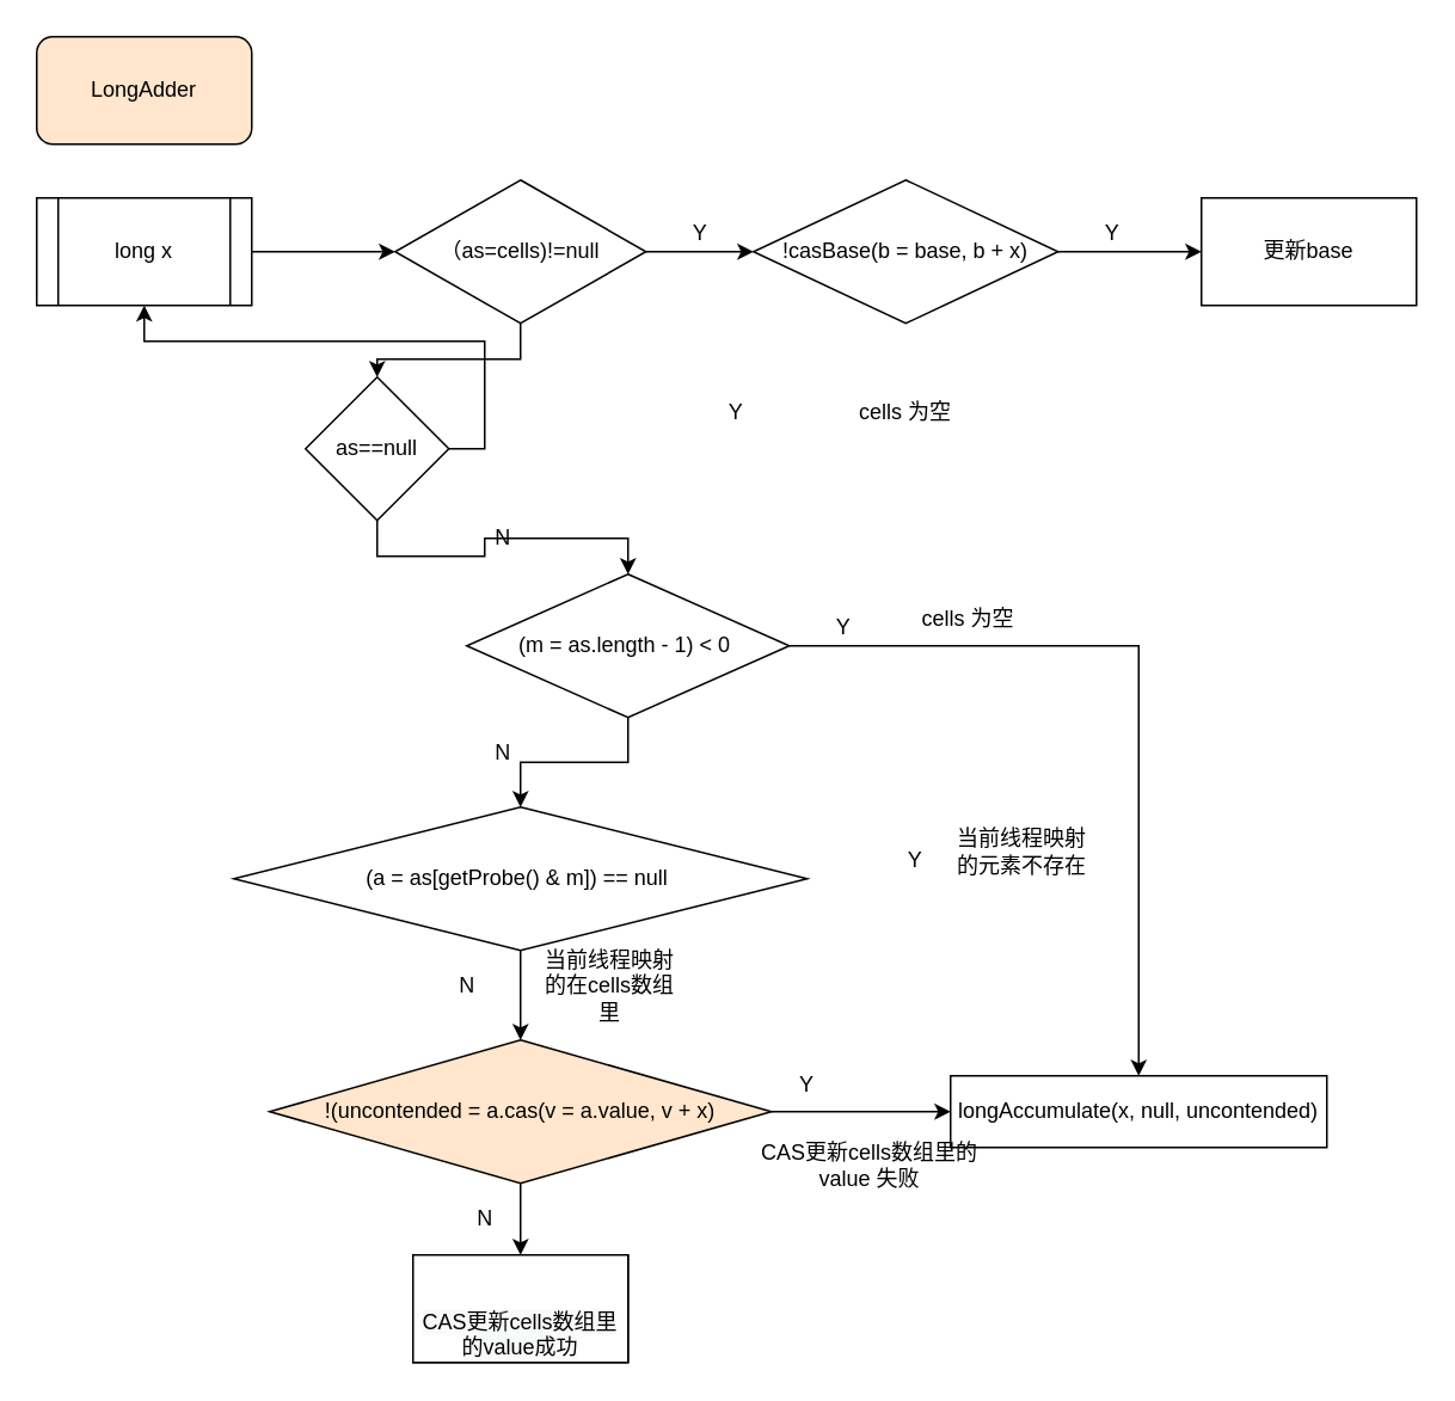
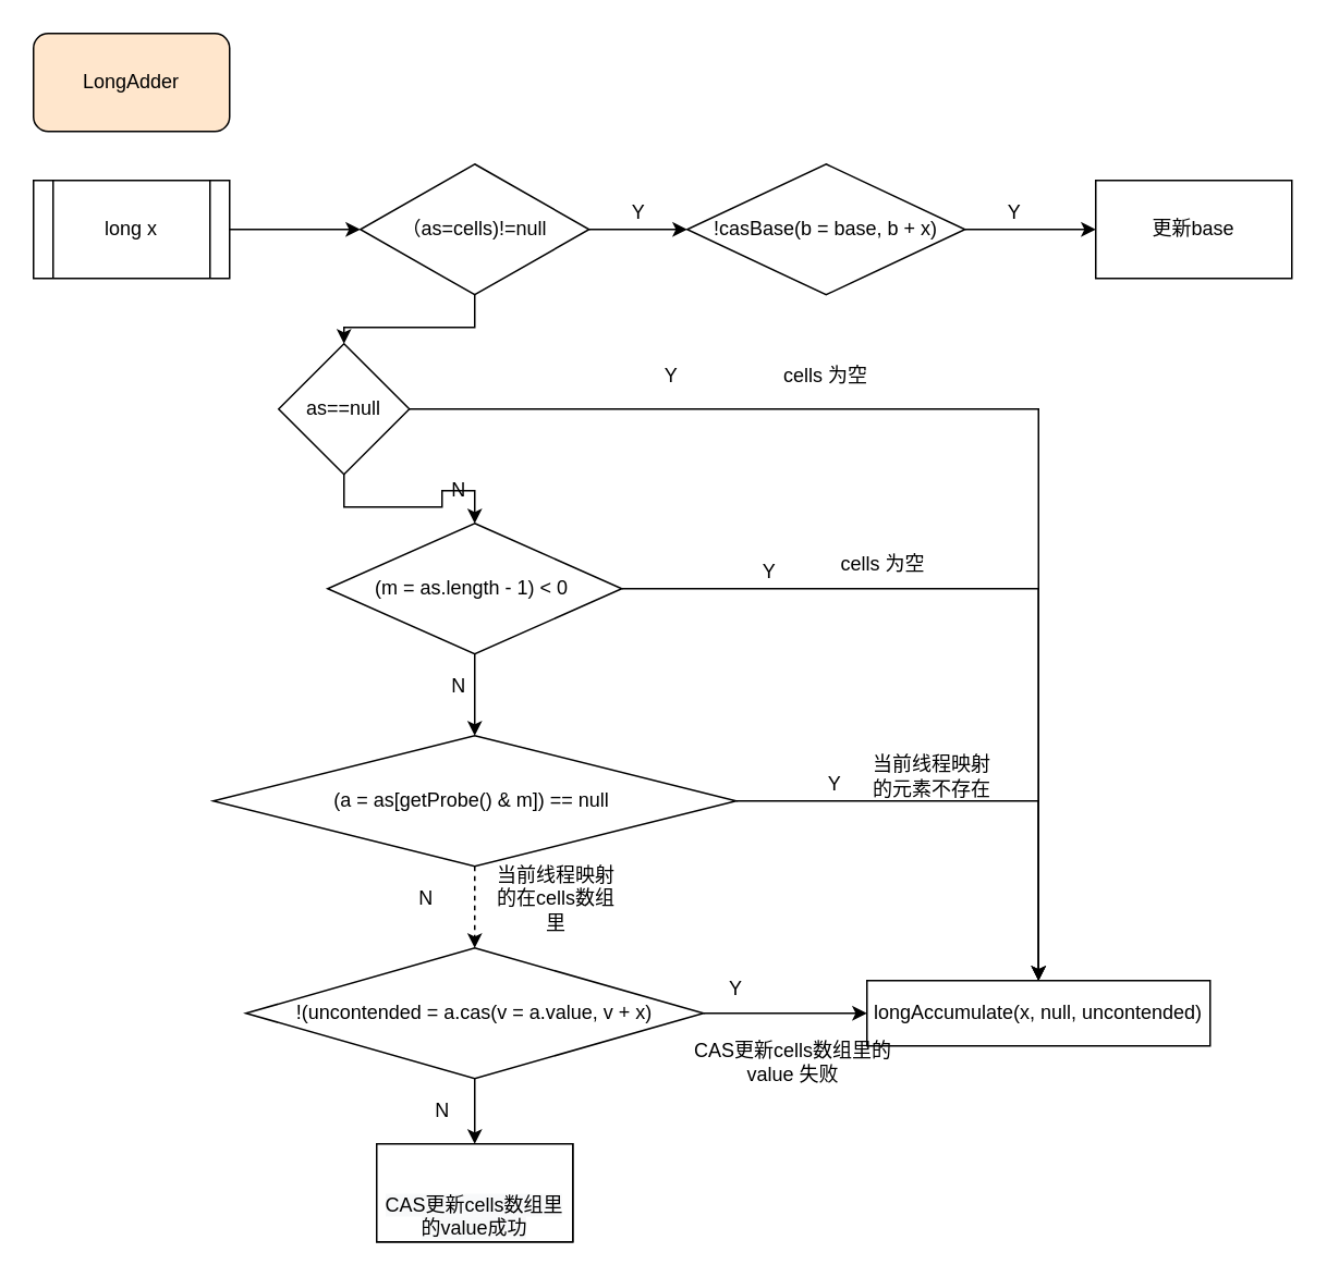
  <mxCell id="0" />
  <mxCell id="1" parent="0" />
  <mxCell id="2" value="LongAdder" style="rounded=1;whiteSpace=wrap;html=1;fillColor=#ffe6cc;" vertex="1" parent="1"><mxGeometry x="20" y="20" width="120" height="60" as="geometry" /></mxCell>
  <mxCell id="3" style="edgeStyle=orthogonalEdgeStyle;rounded=0;orthogonalLoop=1;jettySize=auto;html=1;exitX=1;exitY=0.5;exitDx=0;exitDy=0;" edge="1" parent="1" source="4"><mxGeometry relative="1" as="geometry"><mxPoint x="220" y="140" as="targetPoint" /></mxGeometry></mxCell>
  <mxCell id="4" value="long x" style="shape=process;whiteSpace=wrap;html=1;backgroundOutline=1;" vertex="1" parent="1"><mxGeometry x="20" y="110" width="120" height="60" as="geometry" /></mxCell>
  <mxCell id="5" style="edgeStyle=orthogonalEdgeStyle;rounded=0;orthogonalLoop=1;jettySize=auto;html=1;exitX=1;exitY=0.5;exitDx=0;exitDy=0;" edge="1" parent="1" source="7"><mxGeometry relative="1" as="geometry"><mxPoint x="420" y="140" as="targetPoint" /></mxGeometry></mxCell>
  <mxCell id="6" style="edgeStyle=orthogonalEdgeStyle;rounded=0;orthogonalLoop=1;jettySize=auto;html=1;exitX=0.5;exitY=1;exitDx=0;exitDy=0;" edge="1" parent="1" source="7" target="15"><mxGeometry relative="1" as="geometry" /></mxCell>
  <mxCell id="7" value="（as=cells)!=null" style="rhombus;whiteSpace=wrap;html=1;" vertex="1" parent="1"><mxGeometry x="220" y="100" width="140" height="80" as="geometry" /></mxCell>
  <mxCell id="8" value="Y&lt;br&gt;" style="text;html=1;align=center;verticalAlign=middle;resizable=0;points=[];autosize=1;strokeColor=none;" vertex="1" parent="1"><mxGeometry x="380" y="120" width="20" height="20" as="geometry" /></mxCell>
  <mxCell id="9" style="edgeStyle=orthogonalEdgeStyle;rounded=0;orthogonalLoop=1;jettySize=auto;html=1;" edge="1" parent="1" source="10"><mxGeometry relative="1" as="geometry"><mxPoint x="670" y="140" as="targetPoint" /></mxGeometry></mxCell>
  <mxCell id="10" value="!casBase(b = base, b + x)" style="rhombus;whiteSpace=wrap;html=1;" vertex="1" parent="1"><mxGeometry x="420" y="100" width="170" height="80" as="geometry" /></mxCell>
  <mxCell id="11" value="更新base" style="rounded=0;whiteSpace=wrap;html=1;" vertex="1" parent="1"><mxGeometry x="670" y="110" width="120" height="60" as="geometry" /></mxCell>
  <mxCell id="12" value="Y" style="text;html=1;align=center;verticalAlign=middle;resizable=0;points=[];autosize=1;strokeColor=none;" vertex="1" parent="1"><mxGeometry x="610" y="120" width="20" height="20" as="geometry" /></mxCell>
- <mxCell id="13" style="edgeStyle=orthogonalEdgeStyle;rounded=0;orthogonalLoop=1;jettySize=auto;html=1;exitX=1;exitY=0.5;exitDx=0;exitDy=0;" edge="1" parent="1" source="15" target="4"><mxGeometry relative="1" as="geometry" /></mxCell>
+ <mxCell id="13" style="edgeStyle=orthogonalEdgeStyle;rounded=0;orthogonalLoop=1;jettySize=auto;html=1;exitX=1;exitY=0.5;exitDx=0;exitDy=0;" edge="1" parent="1" source="15" target="25"><mxGeometry relative="1" as="geometry" /></mxCell>
  <mxCell id="14" style="edgeStyle=orthogonalEdgeStyle;rounded=0;orthogonalLoop=1;jettySize=auto;html=1;exitX=0.5;exitY=1;exitDx=0;exitDy=0;" edge="1" parent="1" source="15" target="18"><mxGeometry relative="1" as="geometry" /></mxCell>
  <mxCell id="15" value="as==null" style="rhombus;whiteSpace=wrap;html=1;" vertex="1" parent="1"><mxGeometry x="170" y="210" width="80" height="80" as="geometry" /></mxCell>
  <mxCell id="16" style="edgeStyle=orthogonalEdgeStyle;rounded=0;orthogonalLoop=1;jettySize=auto;html=1;exitX=0.5;exitY=1;exitDx=0;exitDy=0;entryX=0.5;entryY=0;entryDx=0;entryDy=0;" edge="1" parent="1" source="18" target="21"><mxGeometry relative="1" as="geometry" /></mxCell>
  <mxCell id="17" style="edgeStyle=orthogonalEdgeStyle;rounded=0;orthogonalLoop=1;jettySize=auto;html=1;exitX=1;exitY=0.5;exitDx=0;exitDy=0;entryX=0.5;entryY=0;entryDx=0;entryDy=0;" edge="1" parent="1" source="18" target="25"><mxGeometry relative="1" as="geometry" /></mxCell>
- <mxCell id="18" value="(m = as.length - 1) &amp;lt; 0&amp;nbsp;" style="rhombus;whiteSpace=wrap;html=1;" vertex="1" parent="1"><mxGeometry x="260" y="320" width="180" height="80" as="geometry" /></mxCell>
- <mxCell id="19" style="edgeStyle=orthogonalEdgeStyle;rounded=0;orthogonalLoop=1;jettySize=auto;html=1;exitX=0.5;exitY=1;exitDx=0;exitDy=0;entryX=0.5;entryY=0;entryDx=0;entryDy=0;" edge="1" parent="1" source="21" target="24"><mxGeometry relative="1" as="geometry" /></mxCell>
+ <mxCell id="18" value="(m = as.length - 1) &amp;lt; 0&amp;nbsp;" style="rhombus;whiteSpace=wrap;html=1;" vertex="1" parent="1"><mxGeometry x="200" y="320" width="180" height="80" as="geometry" /></mxCell>
+ <mxCell id="19" style="edgeStyle=orthogonalEdgeStyle;rounded=0;orthogonalLoop=1;jettySize=auto;html=1;exitX=0.5;exitY=1;exitDx=0;exitDy=0;entryX=0.5;entryY=0;entryDx=0;entryDy=0;dashed=1;" edge="1" parent="1" source="21" target="24"><mxGeometry relative="1" as="geometry" /></mxCell>
+ <mxCell id="20" style="edgeStyle=orthogonalEdgeStyle;rounded=0;orthogonalLoop=1;jettySize=auto;html=1;exitX=1;exitY=0.5;exitDx=0;exitDy=0;entryX=0.5;entryY=0;entryDx=0;entryDy=0;" edge="1" parent="1" source="21" target="25"><mxGeometry relative="1" as="geometry" /></mxCell>
  <mxCell id="21" value="(a = as[getProbe() &amp;amp; m]) == null&amp;nbsp;" style="rhombus;whiteSpace=wrap;html=1;" vertex="1" parent="1"><mxGeometry x="130" y="450" width="320" height="80" as="geometry" /></mxCell>
  <mxCell id="22" style="edgeStyle=orthogonalEdgeStyle;rounded=0;orthogonalLoop=1;jettySize=auto;html=1;exitX=1;exitY=0.5;exitDx=0;exitDy=0;entryX=0;entryY=0.5;entryDx=0;entryDy=0;" edge="1" parent="1" source="24" target="25"><mxGeometry relative="1" as="geometry" /></mxCell>
  <mxCell id="23" style="edgeStyle=orthogonalEdgeStyle;rounded=0;orthogonalLoop=1;jettySize=auto;html=1;exitX=0.5;exitY=1;exitDx=0;exitDy=0;" edge="1" parent="1" source="24"><mxGeometry relative="1" as="geometry"><mxPoint x="290" y="700" as="targetPoint" /></mxGeometry></mxCell>
- <mxCell id="24" value="!(uncontended = a.cas(v = a.value, v + x)" style="rhombus;whiteSpace=wrap;html=1;fillColor=#ffe6cc;" vertex="1" parent="1"><mxGeometry x="150" y="580" width="280" height="80" as="geometry" /></mxCell>
+ <mxCell id="24" value="!(uncontended = a.cas(v = a.value, v + x)" style="rhombus;whiteSpace=wrap;html=1;" vertex="1" parent="1"><mxGeometry x="150" y="580" width="280" height="80" as="geometry" /></mxCell>
  <mxCell id="25" value="longAccumulate(x, null, uncontended)" style="rounded=0;whiteSpace=wrap;html=1;" vertex="1" parent="1"><mxGeometry x="530" y="600" width="210" height="40" as="geometry" /></mxCell>
  <mxCell id="26" value="Y" style="text;html=1;align=center;verticalAlign=middle;resizable=0;points=[];autosize=1;strokeColor=none;" vertex="1" parent="1"><mxGeometry x="460" y="340" width="20" height="20" as="geometry" /></mxCell>
  <mxCell id="27" value="N" style="text;html=1;align=center;verticalAlign=middle;resizable=0;points=[];autosize=1;strokeColor=none;" vertex="1" parent="1"><mxGeometry x="270" y="410" width="20" height="20" as="geometry" /></mxCell>
  <mxCell id="28" value="Y" style="text;html=1;align=center;verticalAlign=middle;resizable=0;points=[];autosize=1;strokeColor=none;" vertex="1" parent="1"><mxGeometry x="500" y="470" width="20" height="20" as="geometry" /></mxCell>
  <mxCell id="29" value="N" style="text;html=1;align=center;verticalAlign=middle;resizable=0;points=[];autosize=1;strokeColor=none;" vertex="1" parent="1"><mxGeometry x="270" y="290" width="20" height="20" as="geometry" /></mxCell>
  <mxCell id="30" value="Y" style="text;html=1;align=center;verticalAlign=middle;resizable=0;points=[];autosize=1;strokeColor=none;" vertex="1" parent="1"><mxGeometry x="400" y="220" width="20" height="20" as="geometry" /></mxCell>
  <mxCell id="31" value="cells 为空" style="text;html=1;strokeColor=none;fillColor=none;align=center;verticalAlign=middle;whiteSpace=wrap;rounded=0;" vertex="1" parent="1"><mxGeometry x="465" y="225" width="80" height="10" as="geometry" /></mxCell>
  <mxCell id="32" value="cells 为空" style="text;html=1;strokeColor=none;fillColor=none;align=center;verticalAlign=middle;whiteSpace=wrap;rounded=0;" vertex="1" parent="1"><mxGeometry x="500" y="340" width="80" height="10" as="geometry" /></mxCell>
  <mxCell id="33" value="当前线程映射的元素不存在" style="text;html=1;strokeColor=none;fillColor=none;align=center;verticalAlign=middle;whiteSpace=wrap;rounded=0;" vertex="1" parent="1"><mxGeometry x="530" y="470" width="80" height="10" as="geometry" /></mxCell>
  <mxCell id="34" value="N" style="text;html=1;align=center;verticalAlign=middle;resizable=0;points=[];autosize=1;strokeColor=none;" vertex="1" parent="1"><mxGeometry x="250" y="540" width="20" height="20" as="geometry" /></mxCell>
  <mxCell id="35" value="当前线程映射的在cells数组里" style="text;html=1;strokeColor=none;fillColor=none;align=center;verticalAlign=middle;whiteSpace=wrap;rounded=0;" vertex="1" parent="1"><mxGeometry x="300" y="515" width="80" height="70" as="geometry" /></mxCell>
  <mxCell id="36" value="Y" style="text;html=1;strokeColor=none;fillColor=none;align=center;verticalAlign=middle;whiteSpace=wrap;rounded=0;" vertex="1" parent="1"><mxGeometry x="430" y="595" width="40" height="20" as="geometry" /></mxCell>
  <mxCell id="37" value="CAS更新cells数组里的value 失败" style="text;html=1;strokeColor=none;fillColor=none;align=center;verticalAlign=middle;whiteSpace=wrap;rounded=0;" vertex="1" parent="1"><mxGeometry x="410" y="640" width="150" height="20" as="geometry" /></mxCell>
  <mxCell id="38" value="" style="rounded=0;whiteSpace=wrap;html=1;" vertex="1" parent="1"><mxGeometry x="230" y="700" width="120" height="60" as="geometry" /></mxCell>
  <mxCell id="39" value="&lt;br&gt;&lt;br&gt;&lt;span style=&quot;color: rgb(0 , 0 , 0) ; font-family: &amp;#34;helvetica&amp;#34; ; font-size: 12px ; font-style: normal ; font-weight: 400 ; letter-spacing: normal ; text-align: center ; text-indent: 0px ; text-transform: none ; word-spacing: 0px ; background-color: rgb(248 , 249 , 250) ; display: inline ; float: none&quot;&gt;CAS更新cells数组里的value成功&lt;/span&gt;&lt;br&gt;" style="rounded=0;whiteSpace=wrap;html=1;" vertex="1" parent="1"><mxGeometry x="230" y="700" width="120" height="60" as="geometry" /></mxCell>
  <mxCell id="40" value="N" style="text;html=1;align=center;verticalAlign=middle;resizable=0;points=[];autosize=1;strokeColor=none;" vertex="1" parent="1"><mxGeometry x="260" y="670" width="20" height="20" as="geometry" /></mxCell>
